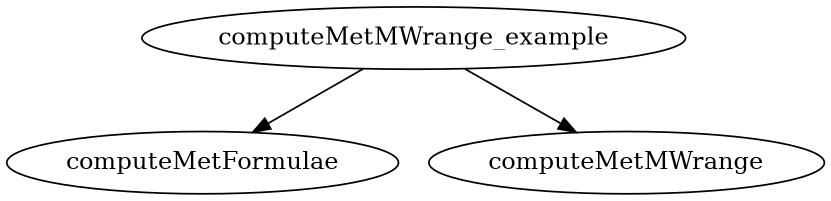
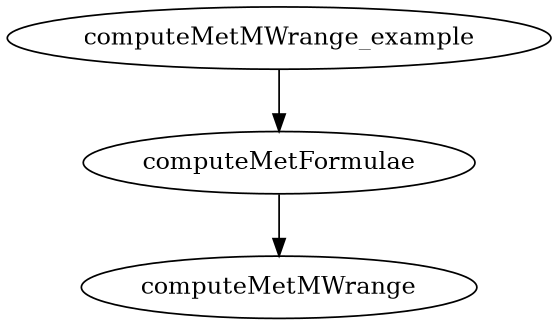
  digraph {
    n1 [label=computeMetMWrange_example]
    computeMetFormulae
    computeMetMWrange
    n1 -> computeMetFormulae
-   n1 -> computeMetMWrange
+   computeMetFormulae -> computeMetMWrange
  }
